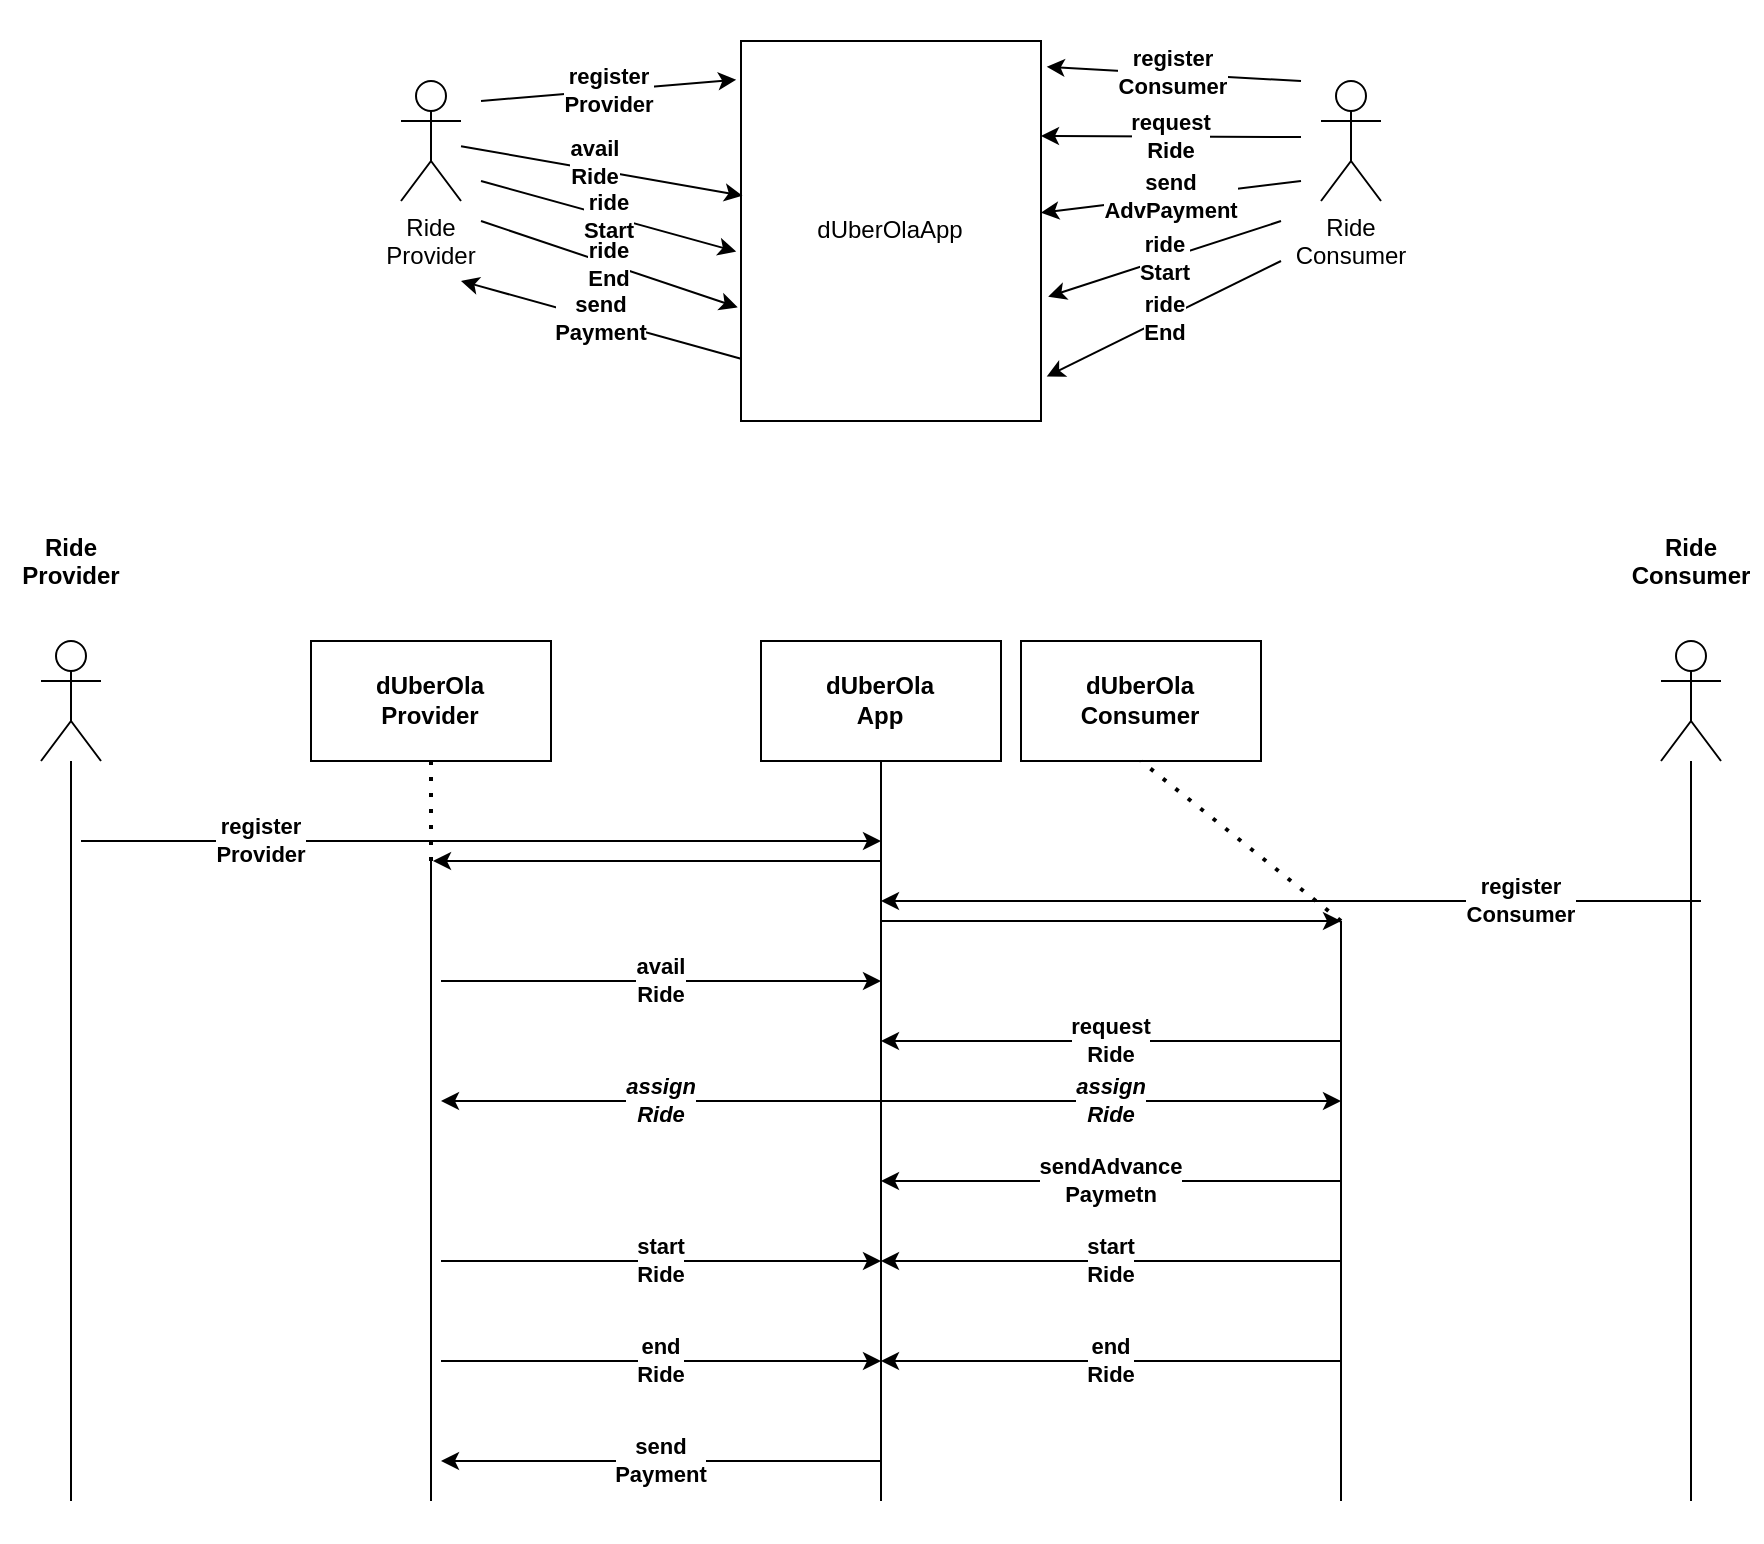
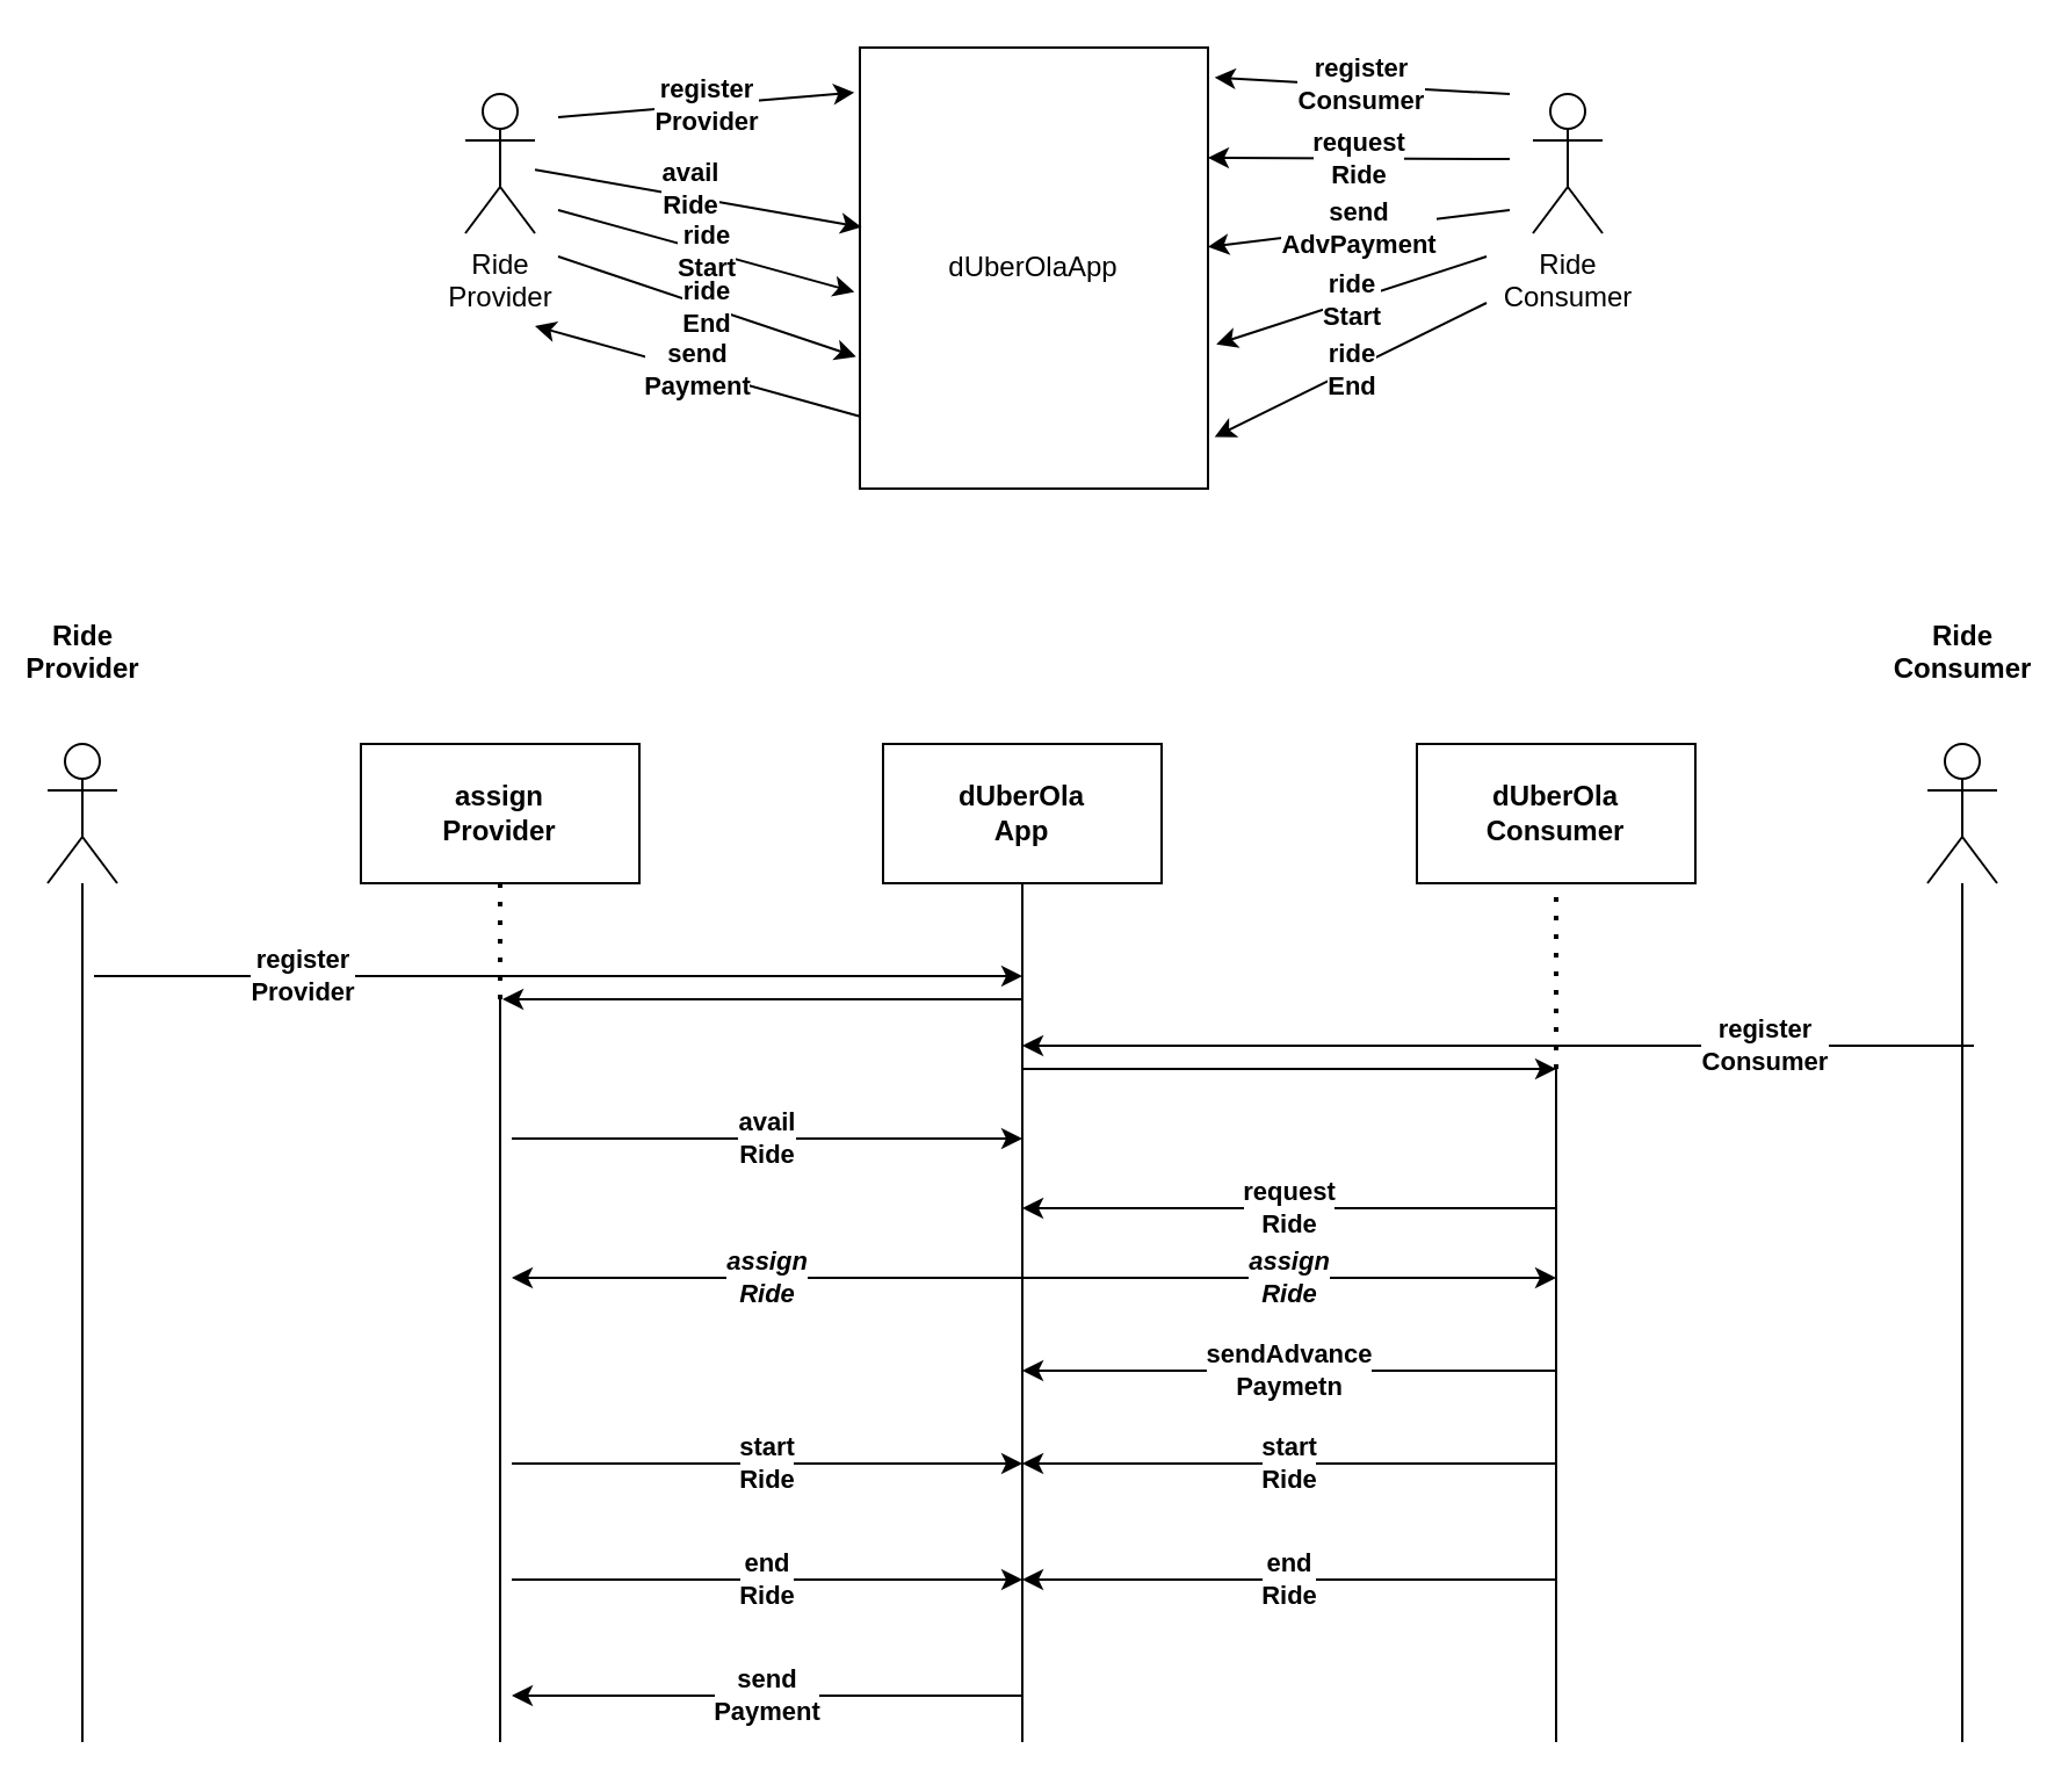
  <mxCell id="0" />
  <mxCell id="1" parent="0" />
  <mxCell id="2" value="dUberOlaApp" style="rounded=0;whiteSpace=wrap;html=1;" vertex="1" parent="1"><mxGeometry x="370" y="20" width="150" height="190" as="geometry" /></mxCell>
  <mxCell id="3" value="Ride&lt;br&gt;Provider" style="shape=umlActor;verticalLabelPosition=bottom;verticalAlign=top;html=1;outlineConnect=0;" vertex="1" parent="1"><mxGeometry x="200" y="40" width="30" height="60" as="geometry" /></mxCell>
  <mxCell id="4" value="&lt;b&gt;register&lt;br&gt;Provider&lt;/b&gt;" style="endArrow=classic;html=1;rounded=0;entryX=-0.016;entryY=0.102;entryDx=0;entryDy=0;entryPerimeter=0;" edge="1" parent="1" target="2"><mxGeometry width="50" height="50" relative="1" as="geometry"><mxPoint x="240" y="50" as="sourcePoint" /><mxPoint x="470" y="100" as="targetPoint" /></mxGeometry></mxCell>
  <mxCell id="5" value="" style="endArrow=classic;html=1;rounded=0;entryX=0.005;entryY=0.407;entryDx=0;entryDy=0;entryPerimeter=0;" edge="1" parent="1" source="3" target="2"><mxGeometry width="50" height="50" relative="1" as="geometry"><mxPoint x="250" y="30" as="sourcePoint" /><mxPoint x="470" y="90" as="targetPoint" /></mxGeometry></mxCell>
  <mxCell id="6" value="&lt;b&gt;avail&lt;br&gt;Ride&lt;/b&gt;" style="edgeLabel;html=1;align=center;verticalAlign=middle;resizable=0;points=[];" vertex="1" connectable="0" parent="5"><mxGeometry x="0.36" y="-2" relative="1" as="geometry"><mxPoint x="-29" y="-11" as="offset" /></mxGeometry></mxCell>
  <mxCell id="7" value="Ride&lt;br&gt;Consumer" style="shape=umlActor;verticalLabelPosition=bottom;verticalAlign=top;html=1;outlineConnect=0;" vertex="1" parent="1"><mxGeometry x="660" y="40" width="30" height="60" as="geometry" /></mxCell>
  <mxCell id="8" value="&lt;b&gt;register&lt;br&gt;Consumer&lt;/b&gt;" style="endArrow=classic;html=1;rounded=0;entryX=1.019;entryY=0.068;entryDx=0;entryDy=0;entryPerimeter=0;" edge="1" parent="1" target="2"><mxGeometry width="50" height="50" relative="1" as="geometry"><mxPoint x="650" y="40" as="sourcePoint" /><mxPoint x="470" y="90" as="targetPoint" /></mxGeometry></mxCell>
  <mxCell id="9" value="&lt;b&gt;request&lt;br&gt;Ride&lt;/b&gt;" style="endArrow=classic;html=1;rounded=0;entryX=1;entryY=0.25;entryDx=0;entryDy=0;" edge="1" parent="1" target="2"><mxGeometry width="50" height="50" relative="1" as="geometry"><mxPoint x="650" y="68" as="sourcePoint" /><mxPoint x="470" y="90" as="targetPoint" /></mxGeometry></mxCell>
  <mxCell id="10" value="&lt;b&gt;ride&lt;br&gt;Start&lt;/b&gt;" style="endArrow=classic;html=1;rounded=0;entryX=-0.016;entryY=0.554;entryDx=0;entryDy=0;entryPerimeter=0;" edge="1" parent="1" target="2"><mxGeometry width="50" height="50" relative="1" as="geometry"><mxPoint x="240" y="90" as="sourcePoint" /><mxPoint x="470" y="70" as="targetPoint" /></mxGeometry></mxCell>
  <mxCell id="11" value="&lt;b&gt;ride&lt;br&gt;Start&lt;/b&gt;" style="endArrow=classic;html=1;rounded=0;entryX=1.024;entryY=0.673;entryDx=0;entryDy=0;entryPerimeter=0;" edge="1" parent="1" target="2"><mxGeometry width="50" height="50" relative="1" as="geometry"><mxPoint x="640" y="110" as="sourcePoint" /><mxPoint x="470" y="70" as="targetPoint" /></mxGeometry></mxCell>
  <mxCell id="12" value="&lt;b&gt;ride&lt;br&gt;End&lt;/b&gt;" style="endArrow=classic;html=1;rounded=0;entryX=-0.011;entryY=0.701;entryDx=0;entryDy=0;entryPerimeter=0;" edge="1" parent="1" target="2"><mxGeometry width="50" height="50" relative="1" as="geometry"><mxPoint x="240" y="110" as="sourcePoint" /><mxPoint x="377.6" y="137.68" as="targetPoint" /></mxGeometry></mxCell>
  <mxCell id="13" value="&lt;b&gt;ride&lt;br&gt;End&lt;br&gt;&lt;/b&gt;" style="endArrow=classic;html=1;rounded=0;entryX=1.019;entryY=0.883;entryDx=0;entryDy=0;entryPerimeter=0;" edge="1" parent="1" target="2"><mxGeometry width="50" height="50" relative="1" as="geometry"><mxPoint x="640" y="130" as="sourcePoint" /><mxPoint x="727.6" y="167.68" as="targetPoint" /></mxGeometry></mxCell>
  <mxCell id="14" value="&lt;b&gt;send&lt;br&gt;AdvPayment&lt;/b&gt;" style="endArrow=classic;html=1;rounded=0;" edge="1" parent="1" target="2"><mxGeometry width="50" height="50" relative="1" as="geometry"><mxPoint x="650" y="90" as="sourcePoint" /><mxPoint x="470" y="60" as="targetPoint" /></mxGeometry></mxCell>
  <mxCell id="15" value="&lt;b&gt;send&lt;br&gt;Payment&lt;/b&gt;" style="endArrow=classic;html=1;rounded=0;exitX=0;exitY=0.836;exitDx=0;exitDy=0;exitPerimeter=0;" edge="1" parent="1" source="2"><mxGeometry width="50" height="50" relative="1" as="geometry"><mxPoint x="420" y="100" as="sourcePoint" /><mxPoint x="230" y="140" as="targetPoint" /></mxGeometry></mxCell>
  <mxCell id="16" value="&lt;b&gt;dUberOla&lt;br&gt;App&lt;/b&gt;" style="rounded=0;whiteSpace=wrap;html=1;" vertex="1" parent="1"><mxGeometry x="380" y="320" width="120" height="60" as="geometry" /></mxCell>
  <mxCell id="17" value="&lt;b&gt;Ride&lt;br&gt;Provider&lt;/b&gt;" style="shape=umlActor;verticalLabelPosition=top;verticalAlign=top;html=1;outlineConnect=0;" vertex="1" parent="1"><mxGeometry y="320" width="30" height="60" as="geometry" x="20" /></mxCell>
  <mxCell id="18" value="&lt;b&gt;Ride&lt;br&gt;Consumer&lt;/b&gt;" style="shape=umlActor;verticalLabelPosition=top;verticalAlign=top;html=1;outlineConnect=0;" vertex="1" parent="1"><mxGeometry x="830" y="320" width="30" height="60" as="geometry" /></mxCell>
  <mxCell id="19" value="" style="endArrow=none;html=1;rounded=0;entryX=0.5;entryY=1;entryDx=0;entryDy=0;" edge="1" parent="1" target="16"><mxGeometry width="50" height="50" relative="1" as="geometry"><mxPoint x="440" y="750" as="sourcePoint" /><mxPoint x="470" y="320" as="targetPoint" /></mxGeometry></mxCell>
  <mxCell id="20" value="" style="endArrow=none;html=1;rounded=0;" edge="1" parent="1" target="17"><mxGeometry width="50" height="50" relative="1" as="geometry"><mxPoint x="35" y="750" as="sourcePoint" /><mxPoint x="35" y="430" as="targetPoint" /></mxGeometry></mxCell>
  <mxCell id="21" value="" style="endArrow=none;html=1;rounded=0;" edge="1" parent="1" target="18"><mxGeometry width="50" height="50" relative="1" as="geometry"><mxPoint x="845" y="750" as="sourcePoint" /><mxPoint x="844.625" y="380" as="targetPoint" /></mxGeometry></mxCell>
  <mxCell id="22" value="&lt;b&gt;register&lt;br&gt;Provider&lt;/b&gt;" style="endArrow=classic;html=1;rounded=0;" edge="1" parent="1"><mxGeometry x="-0.55" width="50" height="50" relative="1" as="geometry"><mxPoint x="40" y="420" as="sourcePoint" /><mxPoint x="440" y="420" as="targetPoint" /><mxPoint as="offset" /></mxGeometry></mxCell>
  <mxCell id="23" value="&lt;b&gt;register&lt;br&gt;Consumer&lt;/b&gt;" style="endArrow=classic;html=1;rounded=0;" edge="1" parent="1"><mxGeometry x="-0.561" width="50" height="50" relative="1" as="geometry"><mxPoint x="850" y="450" as="sourcePoint" /><mxPoint x="440" y="450" as="targetPoint" /><mxPoint as="offset" /></mxGeometry></mxCell>
  <mxCell id="24" value="&lt;b&gt;avail&lt;br&gt;Ride&lt;/b&gt;" style="endArrow=classic;html=1;rounded=0;" edge="1" parent="1"><mxGeometry width="50" height="50" relative="1" as="geometry"><mxPoint x="220" y="490" as="sourcePoint" /><mxPoint x="440" y="490" as="targetPoint" /></mxGeometry></mxCell>
  <mxCell id="25" value="&lt;b&gt;request&lt;br&gt;Ride&lt;/b&gt;" style="endArrow=classic;html=1;rounded=0;" edge="1" parent="1"><mxGeometry width="50" height="50" relative="1" as="geometry"><mxPoint x="670" y="520" as="sourcePoint" /><mxPoint x="440" y="520" as="targetPoint" /></mxGeometry></mxCell>
  <mxCell id="26" value="&lt;b&gt;&lt;i&gt;assign&lt;br&gt;Ride&lt;/i&gt;&lt;/b&gt;" style="endArrow=classic;html=1;rounded=0;" edge="1" parent="1"><mxGeometry width="50" height="50" relative="1" as="geometry"><mxPoint x="440" y="550" as="sourcePoint" /><mxPoint x="670" y="550" as="targetPoint" /></mxGeometry></mxCell>
  <mxCell id="27" value="&lt;b&gt;&lt;i&gt;assign&lt;br&gt;Ride&lt;/i&gt;&lt;/b&gt;" style="endArrow=classic;html=1;rounded=0;" edge="1" parent="1"><mxGeometry width="50" height="50" relative="1" as="geometry"><mxPoint x="440" y="550" as="sourcePoint" /><mxPoint x="220" y="550" as="targetPoint" /></mxGeometry></mxCell>
  <mxCell id="28" value="&lt;b&gt;sendAdvance&lt;br&gt;Paymetn&lt;/b&gt;" style="endArrow=classic;html=1;rounded=0;" edge="1" parent="1"><mxGeometry width="50" height="50" relative="1" as="geometry"><mxPoint x="670" y="590" as="sourcePoint" /><mxPoint x="440" y="590" as="targetPoint" /></mxGeometry></mxCell>
  <mxCell id="29" value="&lt;b&gt;start&lt;br&gt;Ride&lt;/b&gt;" style="endArrow=classic;html=1;rounded=0;" edge="1" parent="1"><mxGeometry width="50" height="50" relative="1" as="geometry"><mxPoint x="670" y="630" as="sourcePoint" /><mxPoint x="440" y="630" as="targetPoint" /></mxGeometry></mxCell>
  <mxCell id="30" value="&lt;b&gt;start&lt;br&gt;Ride&lt;/b&gt;" style="endArrow=classic;html=1;rounded=0;" edge="1" parent="1"><mxGeometry width="50" height="50" relative="1" as="geometry"><mxPoint x="220" y="630" as="sourcePoint" /><mxPoint x="440" y="630" as="targetPoint" /></mxGeometry></mxCell>
  <mxCell id="31" value="&lt;b&gt;end&lt;br&gt;Ride&lt;/b&gt;" style="endArrow=classic;html=1;rounded=0;" edge="1" parent="1"><mxGeometry width="50" height="50" relative="1" as="geometry"><mxPoint x="220" y="680" as="sourcePoint" /><mxPoint x="440" y="680" as="targetPoint" /></mxGeometry></mxCell>
  <mxCell id="32" value="&lt;b&gt;end&lt;br&gt;Ride&lt;/b&gt;" style="endArrow=classic;html=1;rounded=0;" edge="1" parent="1"><mxGeometry width="50" height="50" relative="1" as="geometry"><mxPoint x="670" y="680" as="sourcePoint" /><mxPoint x="440" y="680" as="targetPoint" /></mxGeometry></mxCell>
  <mxCell id="33" value="&lt;b&gt;send&lt;br&gt;Payment&lt;/b&gt;" style="endArrow=classic;html=1;rounded=0;" edge="1" parent="1"><mxGeometry width="50" height="50" relative="1" as="geometry"><mxPoint x="440" y="730" as="sourcePoint" /><mxPoint x="220" y="730" as="targetPoint" /></mxGeometry></mxCell>
- <mxCell id="34" value="&lt;b&gt;dUberOla&lt;br&gt;Provider&lt;/b&gt;" style="rounded=0;whiteSpace=wrap;html=1;" vertex="1" parent="1"><mxGeometry x="155" y="320" width="120" height="60" as="geometry" /></mxCell>
+ <mxCell id="34" value="&lt;b&gt;assign&lt;br&gt;Provider&lt;/b&gt;" style="rounded=0;whiteSpace=wrap;html=1;" vertex="1" parent="1"><mxGeometry x="155" y="320" width="120" height="60" as="geometry" /></mxCell>
  <mxCell id="35" value="" style="endArrow=none;html=1;rounded=0;" edge="1" parent="1"><mxGeometry width="50" height="50" relative="1" as="geometry"><mxPoint x="215" y="750" as="sourcePoint" /><mxPoint x="215" y="430" as="targetPoint" /></mxGeometry></mxCell>
- <mxCell id="36" value="&lt;b&gt;dUberOla&lt;br&gt;Consumer&lt;/b&gt;" style="rounded=0;whiteSpace=wrap;html=1;" vertex="1" parent="1"><mxGeometry x="510" y="320" width="120" height="60" as="geometry" /></mxCell>
+ <mxCell id="36" value="&lt;b&gt;dUberOla&lt;br&gt;Consumer&lt;/b&gt;" style="rounded=0;whiteSpace=wrap;html=1;" vertex="1" parent="1"><mxGeometry x="610" y="320" width="120" height="60" as="geometry" /></mxCell>
  <mxCell id="37" value="" style="endArrow=none;html=1;rounded=0;" edge="1" parent="1"><mxGeometry width="50" height="50" relative="1" as="geometry"><mxPoint x="670" y="750" as="sourcePoint" /><mxPoint x="670" y="460" as="targetPoint" /></mxGeometry></mxCell>
  <mxCell id="38" value="" style="endArrow=classic;html=1;rounded=0;" edge="1" parent="1"><mxGeometry width="50" height="50" relative="1" as="geometry"><mxPoint x="440" y="430" as="sourcePoint" /><mxPoint x="216" y="430" as="targetPoint" /></mxGeometry></mxCell>
  <mxCell id="39" value="" style="endArrow=classic;html=1;rounded=0;" edge="1" parent="1"><mxGeometry width="50" height="50" relative="1" as="geometry"><mxPoint x="440" y="460" as="sourcePoint" /><mxPoint x="670" y="460" as="targetPoint" /></mxGeometry></mxCell>
  <mxCell id="40" value="" style="endArrow=none;dashed=1;html=1;dashPattern=1 3;strokeWidth=2;rounded=0;entryX=0.5;entryY=1;entryDx=0;entryDy=0;" edge="1" parent="1" target="36"><mxGeometry width="50" height="50" relative="1" as="geometry"><mxPoint x="670" y="460" as="sourcePoint" /><mxPoint x="470" y="570" as="targetPoint" /></mxGeometry></mxCell>
  <mxCell id="41" value="" style="endArrow=none;dashed=1;html=1;dashPattern=1 3;strokeWidth=2;rounded=0;entryX=0.5;entryY=1;entryDx=0;entryDy=0;" edge="1" parent="1" target="34"><mxGeometry width="50" height="50" relative="1" as="geometry"><mxPoint x="215" y="430" as="sourcePoint" /><mxPoint x="470" y="570" as="targetPoint" /></mxGeometry></mxCell>
